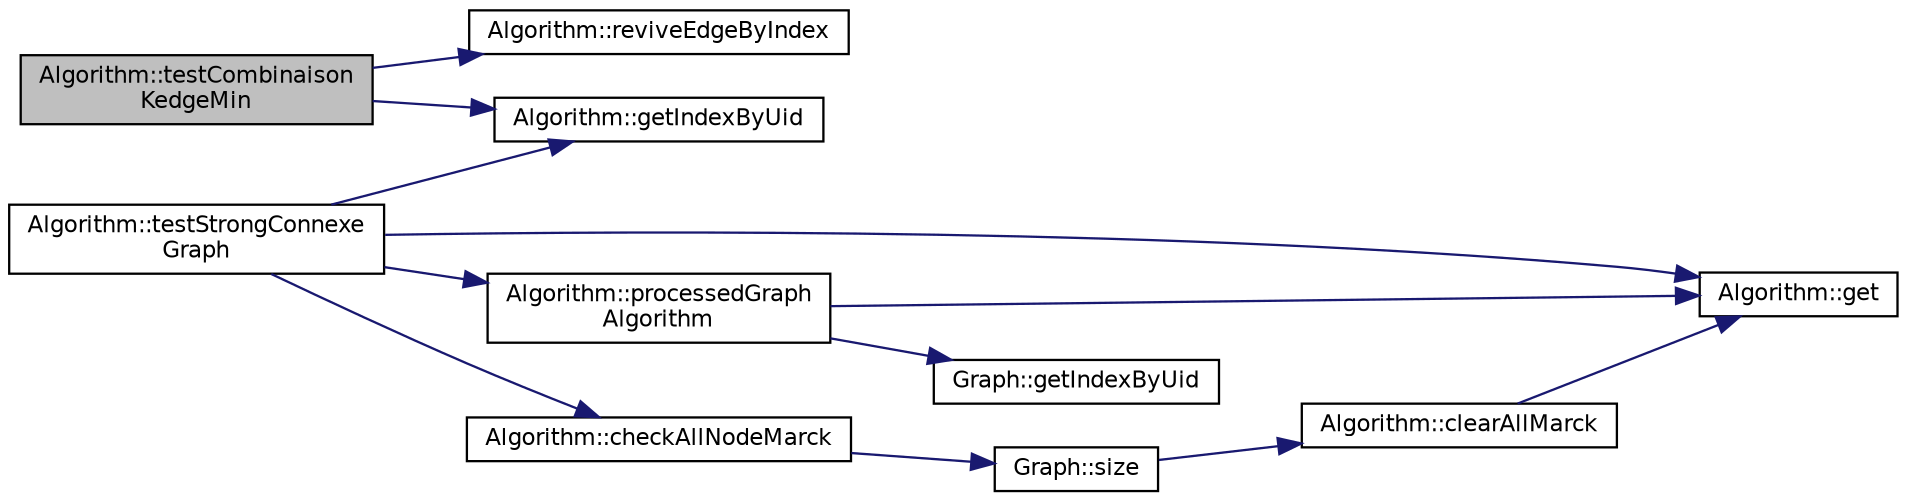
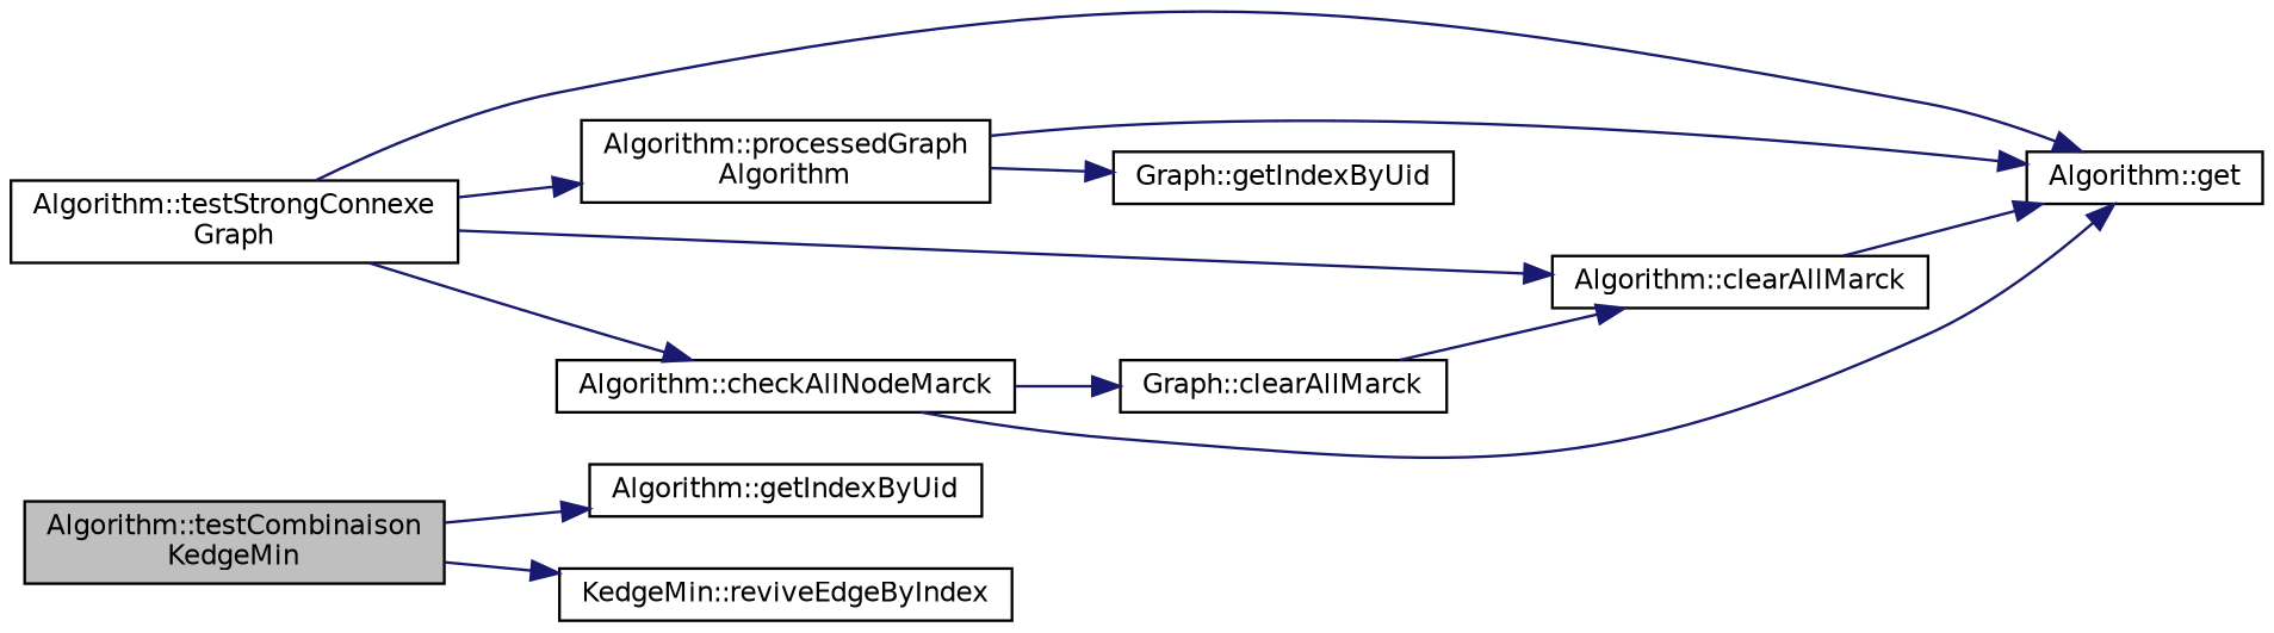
  digraph {
    rankdir=LR
    node [color=black fillcolor=white fontname=Helvetica fontsize=10 shape=record style=filled]
    edge [color=midnightblue fontname=Helvetica fontsize=10 labelfontname=Helvetica labelfontsize=10 style=solid]
    n1 [fillcolor=grey75 fontcolor=black height=0.2 label="Algorithm::testCombinaison\lKedgeMin" width=0.4]
    n2 [height=0.2 label="Algorithm::getIndexByUid" width=0.4]
-   n3 [height=0.2 label="Algorithm::reviveEdgeByIndex" width=0.4]
+   n3 [height=0.2 label="KedgeMin::reviveEdgeByIndex" width=0.4]
    n4 [height=0.2 label="Algorithm::testStrongConnexe\lGraph" width=0.4]
    n5 [height=0.2 label="Algorithm::clearAllMarck" width=0.4]
    n6 [height=0.2 label="Algorithm::get" width=0.4]
    n7 [height=0.2 label="Algorithm::processedGraph\lAlgorithm" width=0.4]
    n8 [height=0.2 label="Algorithm::checkAllNodeMarck" width=0.4]
    n9 [height=0.2 label="Graph::getIndexByUid" width=0.4]
-   n10 [height=0.2 label="Graph::size" width=0.4]
+   n10 [height=0.2 label="Graph::clearAllMarck" width=0.4]
    n1 -> n2
    n1 -> n3
-   n4 -> n2
+   n4 -> n5
    n4 -> n6
    n4 -> n7
    n4 -> n8
    n5 -> n6
    n7 -> n6
    n7 -> n9
+   n8 -> n6
    n8 -> n10
    n10 -> n5
  }
